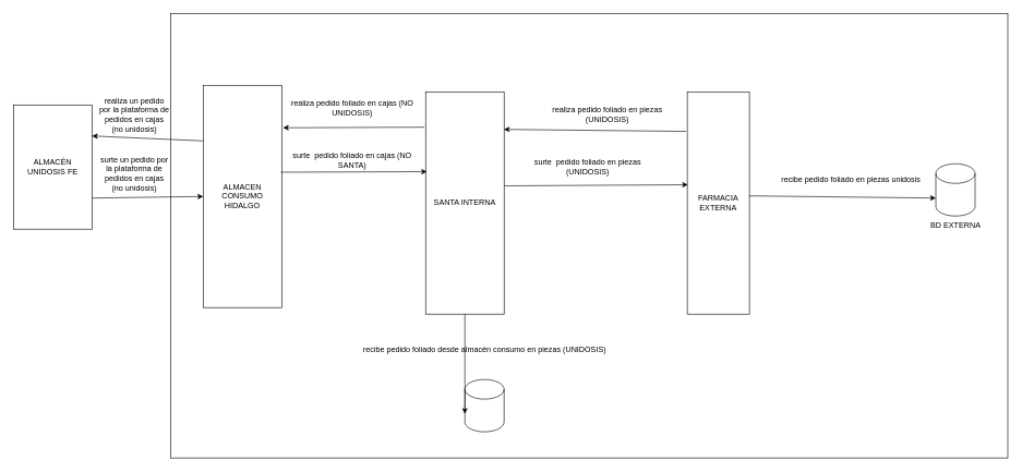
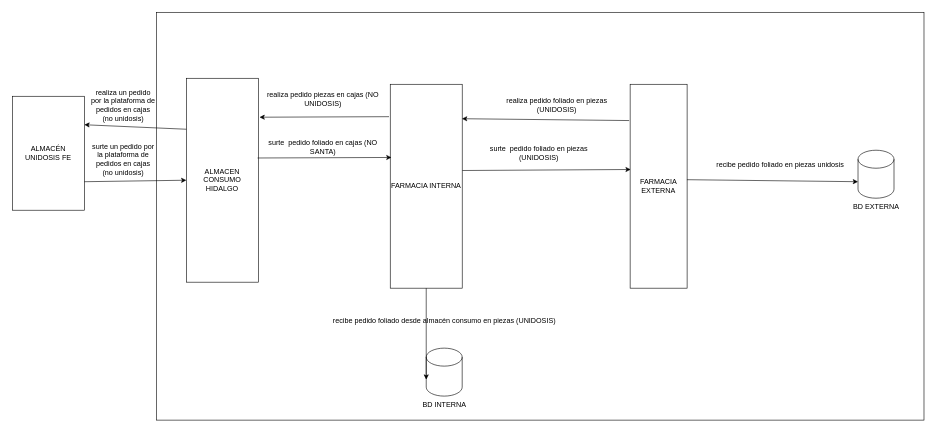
  <mxCell id="0" />
  <mxCell id="1" parent="0" />
  <mxCell id="2" value="" style="rounded=0;whiteSpace=wrap;html=1;fillColor=light-dark(#FFFFFF,#1A1A1A);" vertex="1" parent="1"><mxGeometry x="260" y="20" width="1280" height="680" as="geometry" /></mxCell>
  <mxCell id="3" value="ALMACEN CONSUMO HIDALGO" style="rounded=0;whiteSpace=wrap;html=1;" vertex="1" parent="1"><mxGeometry x="310" y="130" width="120" height="340" as="geometry" /></mxCell>
  <mxCell id="4" value="FARMACIA EXTERNA" style="rounded=0;whiteSpace=wrap;html=1;" vertex="1" parent="1"><mxGeometry x="1050" y="140" width="95" height="340" as="geometry" /></mxCell>
- <mxCell id="5" value="SANTA INTERNA" style="rounded=0;whiteSpace=wrap;html=1;" vertex="1" parent="1"><mxGeometry x="650" y="140" width="120" height="340" as="geometry" /></mxCell>
+ <mxCell id="5" value="FARMACIA INTERNA" style="rounded=0;whiteSpace=wrap;html=1;" vertex="1" parent="1"><mxGeometry x="650" y="140" width="120" height="340" as="geometry" /></mxCell>
  <mxCell id="6" value="ALMACÉN UNIDOSIS FE" style="rounded=0;whiteSpace=wrap;html=1;" vertex="1" parent="1"><mxGeometry x="20" y="160" width="120" height="190" as="geometry" /></mxCell>
  <mxCell id="7" value="realiza pedido foliado en piezas (UNIDOSIS)" style="text;html=1;align=center;verticalAlign=middle;whiteSpace=wrap;rounded=0;" vertex="1" parent="1"><mxGeometry x="820" y="160" width="216" height="30" as="geometry" /></mxCell>
  <mxCell id="8" value="" style="endArrow=classic;html=1;rounded=0;entryX=0.997;entryY=0.169;entryDx=0;entryDy=0;exitX=-0.017;exitY=0.178;exitDx=0;exitDy=0;exitPerimeter=0;entryPerimeter=0;" edge="1" parent="1" source="4" target="5"><mxGeometry width="50" height="50" relative="1" as="geometry"><mxPoint x="920" y="320" as="sourcePoint" /><mxPoint x="970" y="270" as="targetPoint" /></mxGeometry></mxCell>
  <mxCell id="9" value="" style="endArrow=classic;html=1;rounded=0;entryX=0.01;entryY=0.418;entryDx=0;entryDy=0;entryPerimeter=0;exitX=1.003;exitY=0.423;exitDx=0;exitDy=0;exitPerimeter=0;" edge="1" parent="1" source="5" target="4"><mxGeometry width="50" height="50" relative="1" as="geometry"><mxPoint x="820" y="340" as="sourcePoint" /><mxPoint x="870" y="290" as="targetPoint" /></mxGeometry></mxCell>
  <mxCell id="10" value="surte&amp;nbsp; pedido foliado en piezas (UNIDOSIS)" style="text;html=1;align=center;verticalAlign=middle;whiteSpace=wrap;rounded=0;" vertex="1" parent="1"><mxGeometry x="790" y="240" width="216" height="30" as="geometry" /></mxCell>
  <mxCell id="11" value="" style="shape=cylinder3;whiteSpace=wrap;html=1;boundedLbl=1;backgroundOutline=1;size=15;" vertex="1" parent="1"><mxGeometry x="1430" y="250" width="60" height="80" as="geometry" /></mxCell>
  <mxCell id="12" value="" style="endArrow=classic;html=1;rounded=0;exitX=0.997;exitY=0.468;exitDx=0;exitDy=0;exitPerimeter=0;entryX=0;entryY=0;entryDx=0;entryDy=52.5;entryPerimeter=0;" edge="1" parent="1" source="4" target="11"><mxGeometry width="50" height="50" relative="1" as="geometry"><mxPoint x="1210" y="300" as="sourcePoint" /><mxPoint x="1260" y="250" as="targetPoint" /></mxGeometry></mxCell>
  <mxCell id="13" value="recibe pedido foliado en piezas unidosis" style="text;html=1;align=center;verticalAlign=middle;resizable=0;points=[];autosize=1;strokeColor=none;fillColor=none;" vertex="1" parent="1"><mxGeometry x="1180" y="260" width="240" height="30" as="geometry" /></mxCell>
  <mxCell id="14" value="BD EXTERNA" style="text;html=1;align=center;verticalAlign=middle;resizable=0;points=[];autosize=1;strokeColor=none;fillColor=none;" vertex="1" parent="1"><mxGeometry x="1410" y="330" width="100" height="30" as="geometry" /></mxCell>
- <mxCell id="15" value="realiza pedido foliado en cajas (NO UNIDOSIS)" style="text;html=1;align=center;verticalAlign=middle;whiteSpace=wrap;rounded=0;" vertex="1" parent="1"><mxGeometry x="430" y="150" width="216" height="30" as="geometry" /></mxCell>
+ <mxCell id="15" value="realiza pedido piezas en cajas (NO UNIDOSIS)" style="text;html=1;align=center;verticalAlign=middle;whiteSpace=wrap;rounded=0;" vertex="1" parent="1"><mxGeometry x="430" y="150" width="216" height="30" as="geometry" /></mxCell>
  <mxCell id="16" value="" style="endArrow=classic;html=1;rounded=0;entryX=1.017;entryY=0.191;entryDx=0;entryDy=0;exitX=-0.017;exitY=0.159;exitDx=0;exitDy=0;exitPerimeter=0;entryPerimeter=0;" edge="1" parent="1" source="5" target="3"><mxGeometry width="50" height="50" relative="1" as="geometry"><mxPoint x="677" y="224" as="sourcePoint" /><mxPoint x="399" y="220" as="targetPoint" /></mxGeometry></mxCell>
  <mxCell id="17" value="" style="endArrow=classic;html=1;rounded=0;entryX=0.017;entryY=0.359;entryDx=0;entryDy=0;entryPerimeter=0;exitX=0.99;exitY=0.391;exitDx=0;exitDy=0;exitPerimeter=0;" edge="1" parent="1" source="3" target="5"><mxGeometry width="50" height="50" relative="1" as="geometry"><mxPoint x="397.5" y="260" as="sourcePoint" /><mxPoint x="678.5" y="258" as="targetPoint" /></mxGeometry></mxCell>
  <mxCell id="18" value="surte&amp;nbsp; pedido foliado en cajas (NO SANTA)" style="text;html=1;align=center;verticalAlign=middle;whiteSpace=wrap;rounded=0;" vertex="1" parent="1"><mxGeometry x="430" y="230" width="216" height="30" as="geometry" /></mxCell>
  <mxCell id="19" value="" style="shape=cylinder3;whiteSpace=wrap;html=1;boundedLbl=1;backgroundOutline=1;size=15;" vertex="1" parent="1"><mxGeometry x="710" y="580" width="60" height="80" as="geometry" /></mxCell>
  <mxCell id="20" value="" style="endArrow=classic;html=1;rounded=0;exitX=0.5;exitY=1;exitDx=0;exitDy=0;entryX=0;entryY=0;entryDx=0;entryDy=52.5;entryPerimeter=0;" edge="1" parent="1" target="19" source="5"><mxGeometry width="50" height="50" relative="1" as="geometry"><mxPoint x="580" y="589" as="sourcePoint" /><mxPoint x="670" y="540" as="targetPoint" /></mxGeometry></mxCell>
  <mxCell id="21" value="recibe pedido foliado desde almacén consumo en piezas (UNIDOSIS)" style="text;html=1;align=center;verticalAlign=middle;resizable=0;points=[];autosize=1;strokeColor=none;fillColor=none;" vertex="1" parent="1"><mxGeometry x="540" y="520" width="400" height="30" as="geometry" /></mxCell>
+ <mxCell id="22" value="BD INTERNA" style="text;html=1;align=center;verticalAlign=middle;resizable=0;points=[];autosize=1;strokeColor=none;fillColor=none;" vertex="1" parent="1"><mxGeometry x="690" y="660" width="100" height="30" as="geometry" /></mxCell>
  <mxCell id="23" value="" style="endArrow=classic;html=1;rounded=0;entryX=1;entryY=0.25;entryDx=0;entryDy=0;exitX=0;exitY=0.25;exitDx=0;exitDy=0;" edge="1" parent="1" source="3" target="6"><mxGeometry width="50" height="50" relative="1" as="geometry"><mxPoint x="220" y="260" as="sourcePoint" /><mxPoint x="270" y="210" as="targetPoint" /></mxGeometry></mxCell>
  <mxCell id="24" value="realiza un pedido por la plataforma de pedidos en cajas (no unidosis)" style="text;html=1;align=center;verticalAlign=middle;whiteSpace=wrap;rounded=0;" vertex="1" parent="1"><mxGeometry x="150" y="160" width="110" height="30" as="geometry" /></mxCell>
  <mxCell id="25" value="" style="endArrow=classic;html=1;rounded=0;entryX=0;entryY=0.5;entryDx=0;entryDy=0;exitX=1;exitY=0.75;exitDx=0;exitDy=0;" edge="1" parent="1" source="6" target="3"><mxGeometry width="50" height="50" relative="1" as="geometry"><mxPoint x="150" y="300" as="sourcePoint" /><mxPoint x="200" y="250" as="targetPoint" /></mxGeometry></mxCell>
  <mxCell id="26" value="surte un pedido por la plataforma de pedidos en cajas (no unidosis)" style="text;html=1;align=center;verticalAlign=middle;whiteSpace=wrap;rounded=0;" vertex="1" parent="1"><mxGeometry x="150" y="250" width="110" height="30" as="geometry" /></mxCell>
